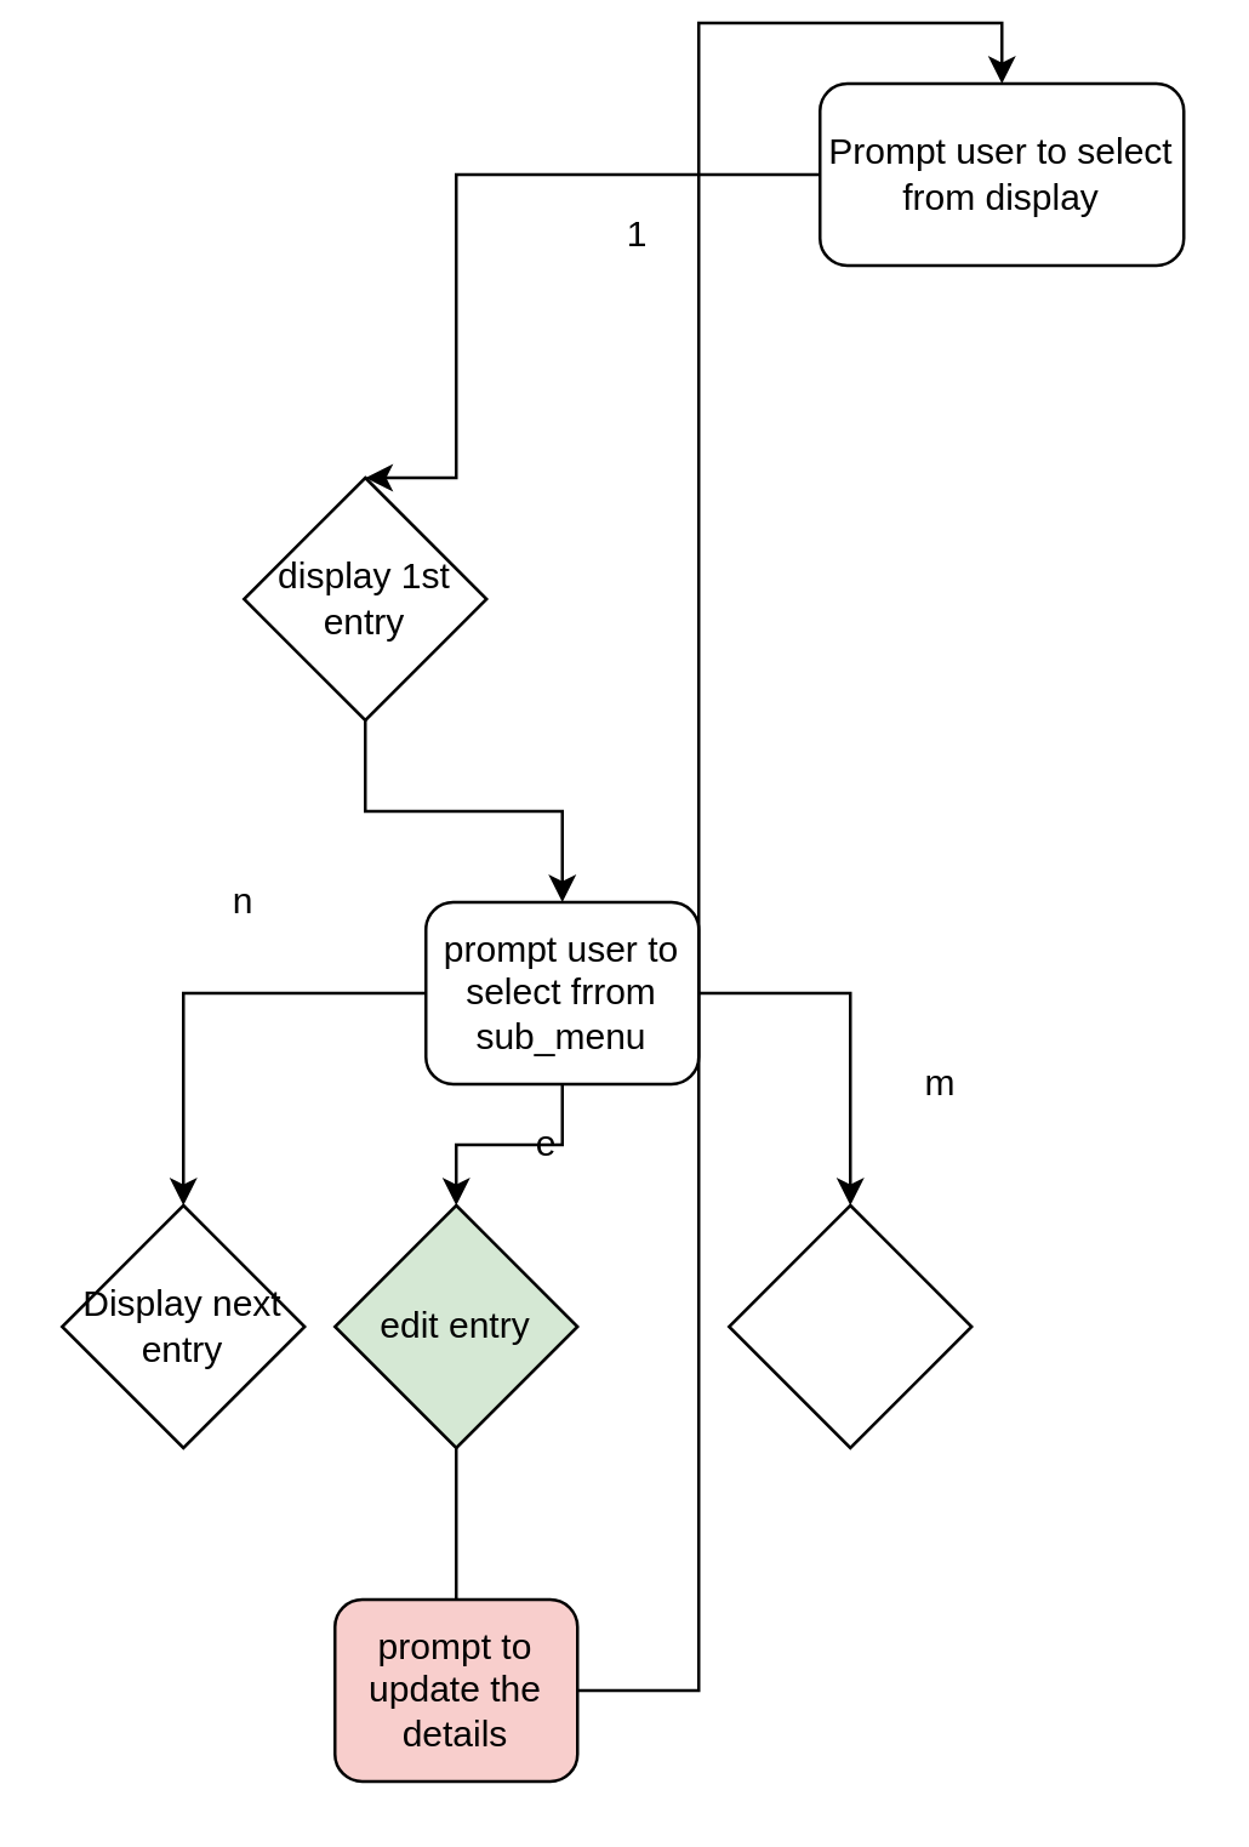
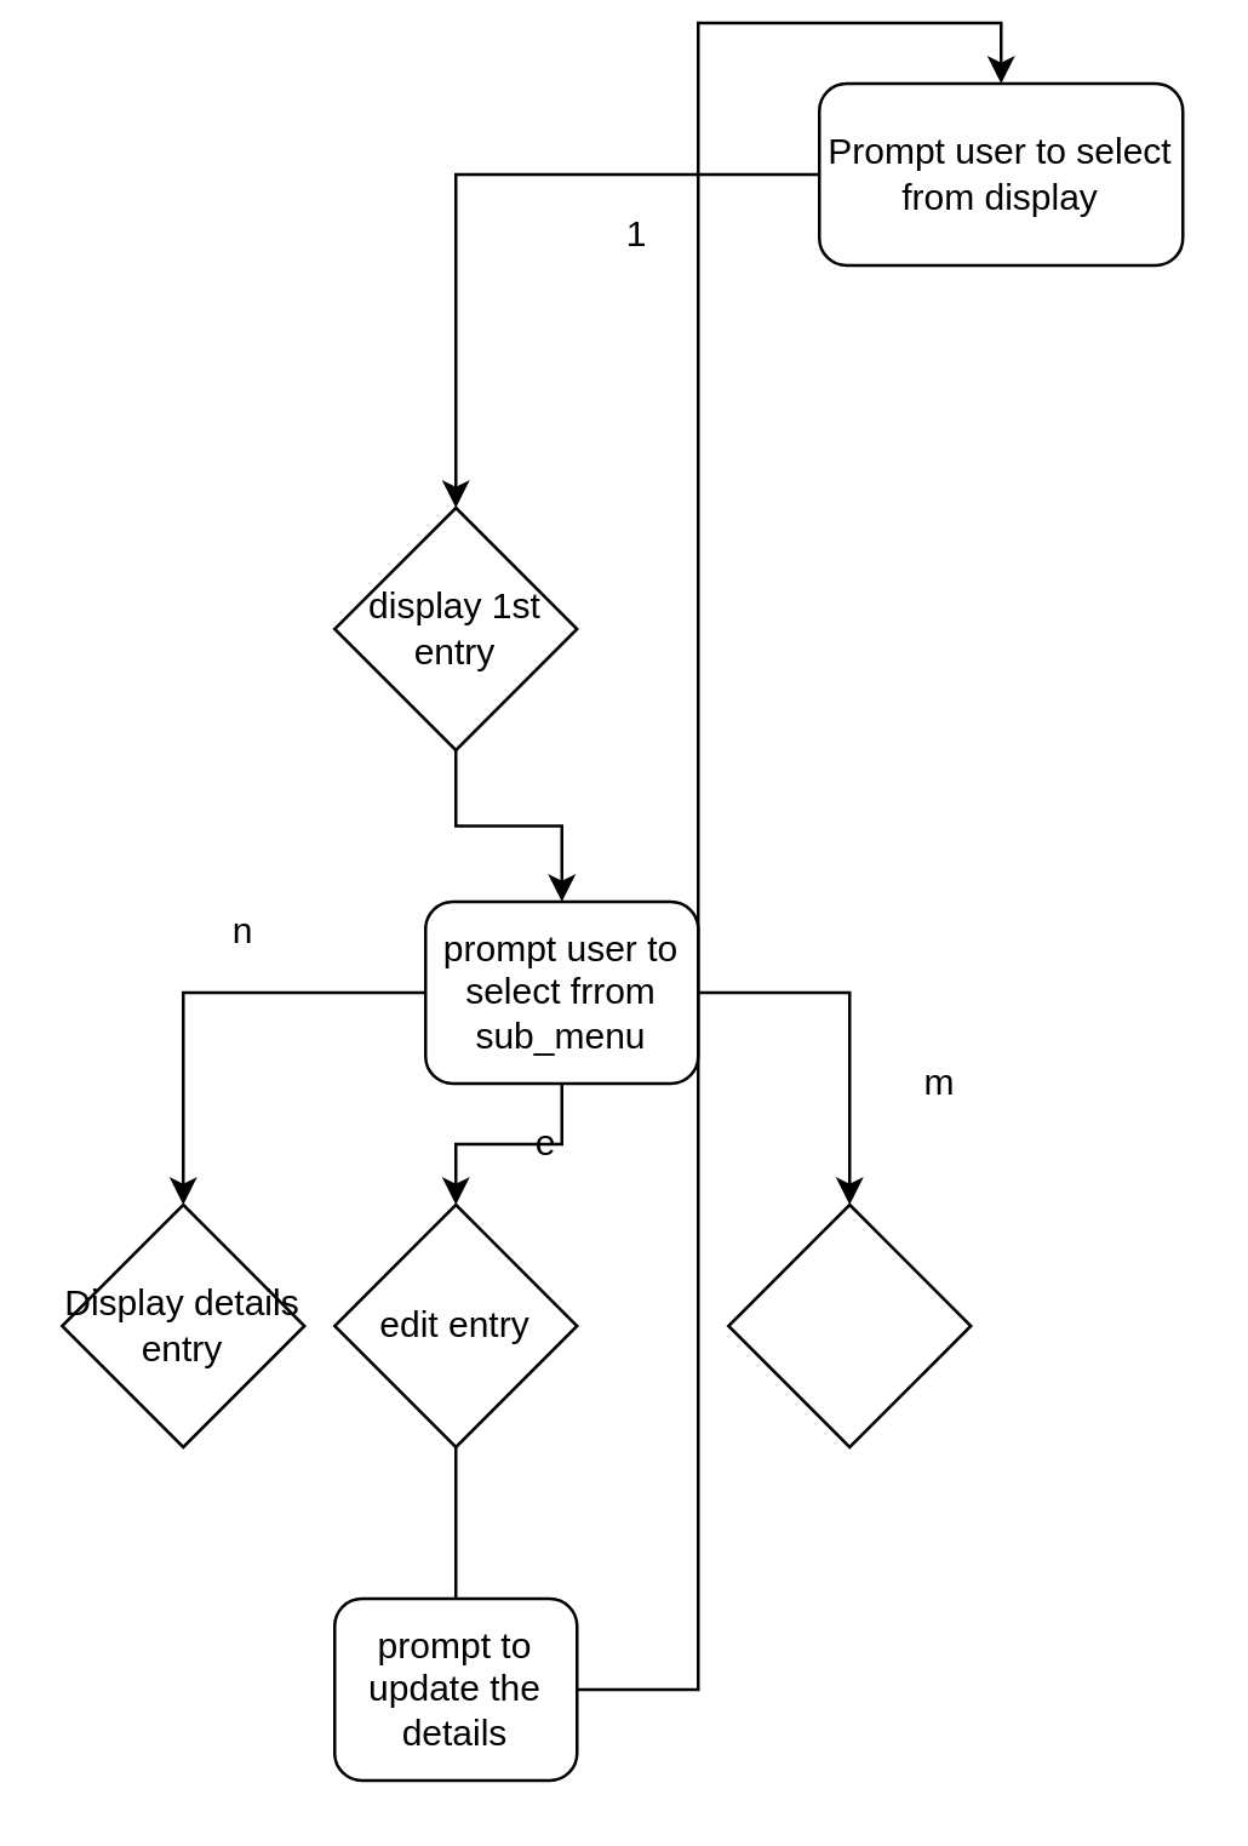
  <mxCell id="0" />
  <mxCell id="1" parent="0" />
  <mxCell id="2" style="edgeStyle=orthogonalEdgeStyle;rounded=0;orthogonalLoop=1;jettySize=auto;html=1;entryX=0.5;entryY=0;entryDx=0;entryDy=0;" edge="1" parent="1" source="3" target="5"><mxGeometry relative="1" as="geometry"><mxPoint x="130" y="160" as="targetPoint" /><Array as="points"><mxPoint x="150" y="50" /></Array></mxGeometry></mxCell>
  <mxCell id="3" value="Prompt user to select from display" style="rounded=1;whiteSpace=wrap;html=1;" vertex="1" parent="1"><mxGeometry x="270" y="20" width="120" height="60" as="geometry" /></mxCell>
  <mxCell id="4" style="edgeStyle=orthogonalEdgeStyle;rounded=0;orthogonalLoop=1;jettySize=auto;html=1;" edge="1" parent="1" source="5" target="10"><mxGeometry relative="1" as="geometry" /></mxCell>
- <mxCell id="5" value="display 1st entry" style="rhombus;whiteSpace=wrap;html=1;" vertex="1" parent="1"><mxGeometry x="80" y="150" width="80" height="80" as="geometry" /></mxCell>
+ <mxCell id="5" value="display 1st entry" style="rhombus;whiteSpace=wrap;html=1;" vertex="1" parent="1"><mxGeometry x="110" y="160" width="80" height="80" as="geometry" /></mxCell>
  <mxCell id="6" value="1" style="text;html=1;strokeColor=none;fillColor=none;align=center;verticalAlign=middle;whiteSpace=wrap;rounded=0;" vertex="1" parent="1"><mxGeometry x="190" y="60" width="40" height="20" as="geometry" /></mxCell>
  <mxCell id="7" style="edgeStyle=orthogonalEdgeStyle;rounded=0;orthogonalLoop=1;jettySize=auto;html=1;entryX=0.5;entryY=0;entryDx=0;entryDy=0;" edge="1" parent="1" source="10" target="13"><mxGeometry relative="1" as="geometry" /></mxCell>
  <mxCell id="8" style="edgeStyle=orthogonalEdgeStyle;rounded=0;orthogonalLoop=1;jettySize=auto;html=1;entryX=0.5;entryY=0;entryDx=0;entryDy=0;exitX=0;exitY=0.5;exitDx=0;exitDy=0;" edge="1" parent="1" source="10" target="11"><mxGeometry relative="1" as="geometry" /></mxCell>
  <mxCell id="9" style="edgeStyle=orthogonalEdgeStyle;rounded=0;orthogonalLoop=1;jettySize=auto;html=1;exitX=1;exitY=0.5;exitDx=0;exitDy=0;entryX=0.5;entryY=0;entryDx=0;entryDy=0;" edge="1" parent="1" source="10" target="18"><mxGeometry relative="1" as="geometry" /></mxCell>
  <mxCell id="10" value="prompt user to select frrom sub_menu" style="rounded=1;whiteSpace=wrap;html=1;" vertex="1" parent="1"><mxGeometry x="140" y="290" width="90" height="60" as="geometry" /></mxCell>
- <mxCell id="11" value="Display next entry" style="rhombus;whiteSpace=wrap;html=1;" vertex="1" parent="1"><mxGeometry x="20" y="390" width="80" height="80" as="geometry" /></mxCell>
+ <mxCell id="11" value="Display details entry" style="rhombus;whiteSpace=wrap;html=1;" vertex="1" parent="1"><mxGeometry x="20" y="390" width="80" height="80" as="geometry" /></mxCell>
  <mxCell id="12" style="edgeStyle=orthogonalEdgeStyle;rounded=0;orthogonalLoop=1;jettySize=auto;html=1;entryX=0.5;entryY=0;entryDx=0;entryDy=0;endArrow=none;" edge="1" parent="1" source="13" target="17"><mxGeometry relative="1" as="geometry" /></mxCell>
- <mxCell id="13" value="edit entry" style="rhombus;whiteSpace=wrap;html=1;fillColor=#d5e8d4;" vertex="1" parent="1"><mxGeometry x="110" y="390" width="80" height="80" as="geometry" /></mxCell>
- <mxCell id="14" value="n" style="text;html=1;strokeColor=none;fillColor=none;align=center;verticalAlign=middle;whiteSpace=wrap;rounded=0;" vertex="1" parent="1"><mxGeometry x="60" y="280" width="40" height="20" as="geometry" /></mxCell>
+ <mxCell id="13" value="edit entry" style="rhombus;whiteSpace=wrap;html=1;" vertex="1" parent="1"><mxGeometry x="110" y="390" width="80" height="80" as="geometry" /></mxCell>
+ <mxCell id="14" value="n" style="text;html=1;strokeColor=none;fillColor=none;align=center;verticalAlign=middle;whiteSpace=wrap;rounded=0;" vertex="1" parent="1"><mxGeometry x="60" y="290" width="40" height="20" as="geometry" /></mxCell>
  <mxCell id="15" value="e" style="text;html=1;strokeColor=none;fillColor=none;align=center;verticalAlign=middle;whiteSpace=wrap;rounded=0;" vertex="1" parent="1"><mxGeometry x="160" y="360" width="40" height="20" as="geometry" /></mxCell>
  <mxCell id="16" style="edgeStyle=orthogonalEdgeStyle;rounded=0;orthogonalLoop=1;jettySize=auto;html=1;entryX=0.5;entryY=0;entryDx=0;entryDy=0;" edge="1" parent="1" source="17" target="3"><mxGeometry relative="1" as="geometry" /></mxCell>
- <mxCell id="17" value="prompt to update the details" style="rounded=1;whiteSpace=wrap;html=1;fillColor=#f8cecc;" vertex="1" parent="1"><mxGeometry x="110" y="520" width="80" height="60" as="geometry" /></mxCell>
+ <mxCell id="17" value="prompt to update the details" style="rounded=1;whiteSpace=wrap;html=1;" vertex="1" parent="1"><mxGeometry x="110" y="520" width="80" height="60" as="geometry" /></mxCell>
  <mxCell id="18" value="" style="rhombus;whiteSpace=wrap;html=1;" vertex="1" parent="1"><mxGeometry x="240" y="390" width="80" height="80" as="geometry" /></mxCell>
  <mxCell id="19" value="m" style="text;html=1;strokeColor=none;fillColor=none;align=center;verticalAlign=middle;whiteSpace=wrap;rounded=0;" vertex="1" parent="1"><mxGeometry x="290" y="340" width="40" height="20" as="geometry" /></mxCell>
